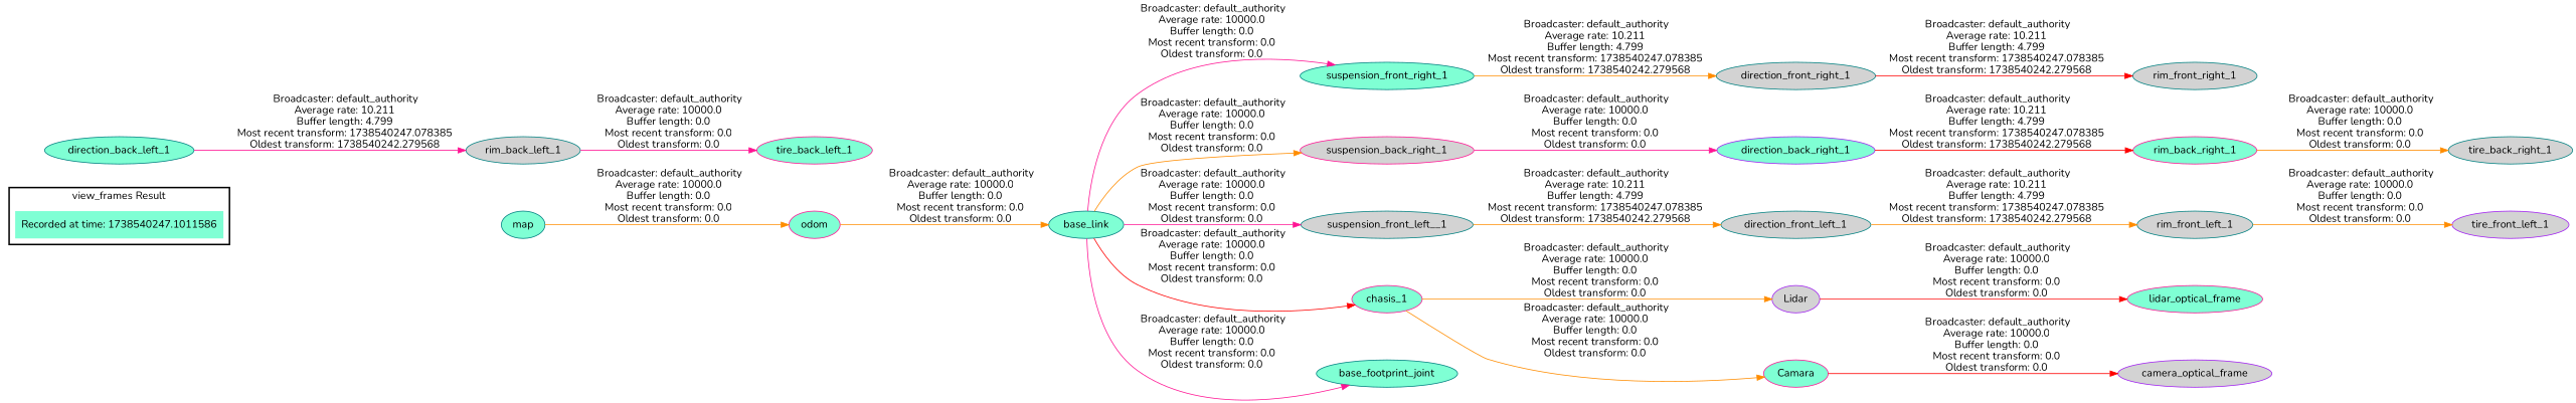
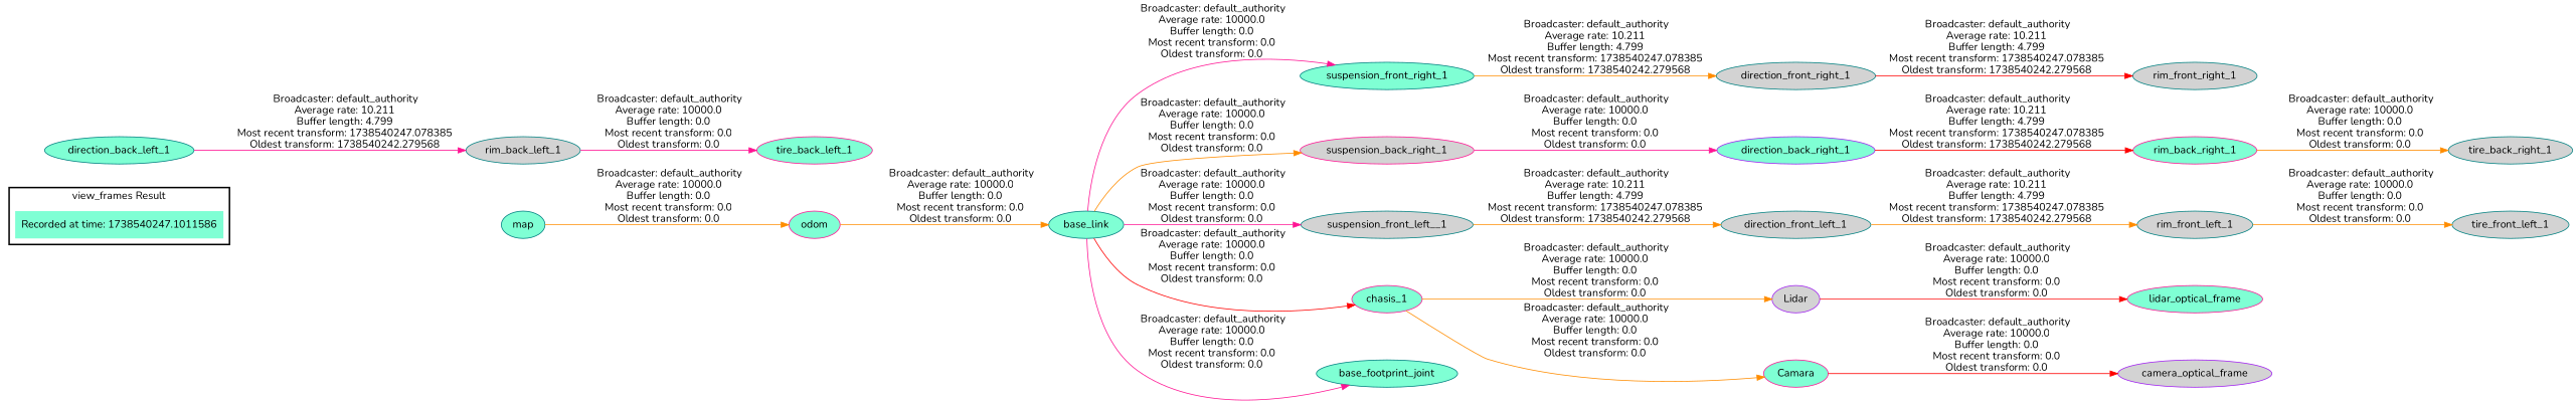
  digraph {
    fontname=Nunito
    rankdir=LR
    node [color=teal fillcolor=aquamarine fontname=Nunito style=filled]
    edge [fontname=Nunito color=darkorange]
    "Recorded at time: 1738540247.1011586" [color=deeppink shape=plaintext]
    map
    base_link
    suspension_front_right_1
    suspension_back_right_1 [color=deeppink fillcolor=lightgrey]
    suspension_front_left__1 [fillcolor=lightgrey]
    chasis_1 [color=deeppink]
    base_footprint_joint
    direction_front_right_1 [fillcolor=lightgrey]
    direction_back_right_1 [color=purple]
    direction_front_left_1 [fillcolor=lightgrey]
    Lidar [color=purple fillcolor=lightgrey]
    Camara [color=deeppink]
    rim_front_right_1 [fillcolor=lightgrey]
    odom [color=deeppink]
    rim_back_left_1 [fillcolor=lightgrey]
    direction_back_left_1
    tire_back_left_1 [color=deeppink]
    rim_back_right_1 [color=deeppink]
    tire_back_right_1 [fillcolor=lightgrey]
    rim_front_left_1 [fillcolor=lightgrey]
-   tire_front_left_1 [color=purple fillcolor=lightgrey]
+   tire_front_left_1 [fillcolor=lightgrey]
    lidar_optical_frame [color=deeppink]
    camera_optical_frame [color=purple fillcolor=lightgrey]
    subgraph cluster_1 {
      color=black
      label="view_frames Result"
      style=bold
      "Recorded at time: 1738540247.1011586"
    }
    "Recorded at time: 1738540247.1011586" -> map [style=invis color=""]
    map -> odom [label=" Broadcaster: default_authority\nAverage rate: 10000.0\nBuffer length: 0.0\nMost recent transform: 0.0\nOldest transform: 0.0\n"]
    base_link -> suspension_front_right_1 [color=deeppink label=" Broadcaster: default_authority\nAverage rate: 10000.0\nBuffer length: 0.0\nMost recent transform: 0.0\nOldest transform: 0.0\n"]
    base_link -> suspension_back_right_1 [label=" Broadcaster: default_authority\nAverage rate: 10000.0\nBuffer length: 0.0\nMost recent transform: 0.0\nOldest transform: 0.0\n"]
    base_link -> suspension_front_left__1 [color=deeppink label=" Broadcaster: default_authority\nAverage rate: 10000.0\nBuffer length: 0.0\nMost recent transform: 0.0\nOldest transform: 0.0\n"]
    base_link -> chasis_1 [color=red label=" Broadcaster: default_authority\nAverage rate: 10000.0\nBuffer length: 0.0\nMost recent transform: 0.0\nOldest transform: 0.0\n"]
    base_link -> base_footprint_joint [color=deeppink label=" Broadcaster: default_authority\nAverage rate: 10000.0\nBuffer length: 0.0\nMost recent transform: 0.0\nOldest transform: 0.0\n"]
    suspension_front_right_1 -> direction_front_right_1 [label=" Broadcaster: default_authority\nAverage rate: 10.211\nBuffer length: 4.799\nMost recent transform: 1738540247.078385\nOldest transform: 1738540242.279568\n"]
    suspension_back_right_1 -> direction_back_right_1 [color=deeppink label=" Broadcaster: default_authority\nAverage rate: 10000.0\nBuffer length: 0.0\nMost recent transform: 0.0\nOldest transform: 0.0\n"]
    suspension_front_left__1 -> direction_front_left_1 [label=" Broadcaster: default_authority\nAverage rate: 10.211\nBuffer length: 4.799\nMost recent transform: 1738540247.078385\nOldest transform: 1738540242.279568\n"]
    chasis_1 -> Lidar [label=" Broadcaster: default_authority\nAverage rate: 10000.0\nBuffer length: 0.0\nMost recent transform: 0.0\nOldest transform: 0.0\n"]
    chasis_1 -> Camara [label=" Broadcaster: default_authority\nAverage rate: 10000.0\nBuffer length: 0.0\nMost recent transform: 0.0\nOldest transform: 0.0\n"]
    direction_front_right_1 -> rim_front_right_1 [color=red label=" Broadcaster: default_authority\nAverage rate: 10.211\nBuffer length: 4.799\nMost recent transform: 1738540247.078385\nOldest transform: 1738540242.279568\n"]
    direction_back_right_1 -> rim_back_right_1 [color=red label=" Broadcaster: default_authority\nAverage rate: 10.211\nBuffer length: 4.799\nMost recent transform: 1738540247.078385\nOldest transform: 1738540242.279568\n"]
    direction_front_left_1 -> rim_front_left_1 [label=" Broadcaster: default_authority\nAverage rate: 10.211\nBuffer length: 4.799\nMost recent transform: 1738540247.078385\nOldest transform: 1738540242.279568\n"]
    Lidar -> lidar_optical_frame [color=red label=" Broadcaster: default_authority\nAverage rate: 10000.0\nBuffer length: 0.0\nMost recent transform: 0.0\nOldest transform: 0.0\n"]
    Camara -> camera_optical_frame [color=red label=" Broadcaster: default_authority\nAverage rate: 10000.0\nBuffer length: 0.0\nMost recent transform: 0.0\nOldest transform: 0.0\n"]
    odom -> base_link [label=" Broadcaster: default_authority\nAverage rate: 10000.0\nBuffer length: 0.0\nMost recent transform: 0.0\nOldest transform: 0.0\n"]
    rim_back_left_1 -> tire_back_left_1 [color=deeppink label=" Broadcaster: default_authority\nAverage rate: 10000.0\nBuffer length: 0.0\nMost recent transform: 0.0\nOldest transform: 0.0\n"]
    direction_back_left_1 -> rim_back_left_1 [color=deeppink label=" Broadcaster: default_authority\nAverage rate: 10.211\nBuffer length: 4.799\nMost recent transform: 1738540247.078385\nOldest transform: 1738540242.279568\n"]
    rim_back_right_1 -> tire_back_right_1 [label=" Broadcaster: default_authority\nAverage rate: 10000.0\nBuffer length: 0.0\nMost recent transform: 0.0\nOldest transform: 0.0\n"]
    rim_front_left_1 -> tire_front_left_1 [label=" Broadcaster: default_authority\nAverage rate: 10000.0\nBuffer length: 0.0\nMost recent transform: 0.0\nOldest transform: 0.0\n"]
  }
